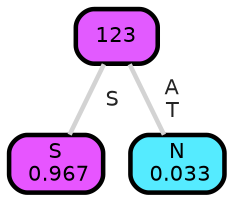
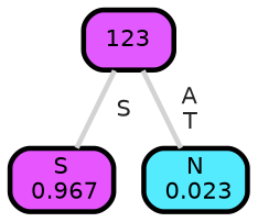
  graph {
    ranksep="0 equally"
    splines=straight
    node [color=black fontcolor=black fontname=helvetica penwidth=3 shape=box style="filled, rounded"]
    edge [color=lightgray fontcolor=grey14 fontname=helvetica fontweight=bold penwidth=3]
    n1 [fillcolor="#e755ff" label="S\n 0.967"]
    n2 [fillcolor="#e25aff" label=123]
-   n3 [fillcolor="#55ebff" label="N\n 0.033"]
+   n3 [fillcolor="#55ebff" label="N\n 0.023"]
    subgraph sub_1 {
      rank=same
    }
    n2 -- n1 [label=" S"]
    n2 -- n3 [label=" A\n T"]
  }
